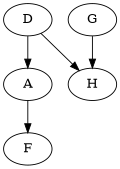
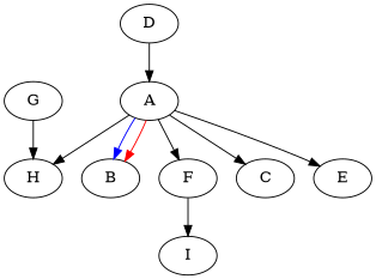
  digraph {
    A
+   B
    F
    H
+   C
+   E
    D
+   I
    G
+   A -> B [color=blue]
+   A -> B [color=red]
    A -> F
-   D -> H
+   A -> H
+   A -> C
+   A -> E
+   F -> I
    D -> A
    G -> H
  }
